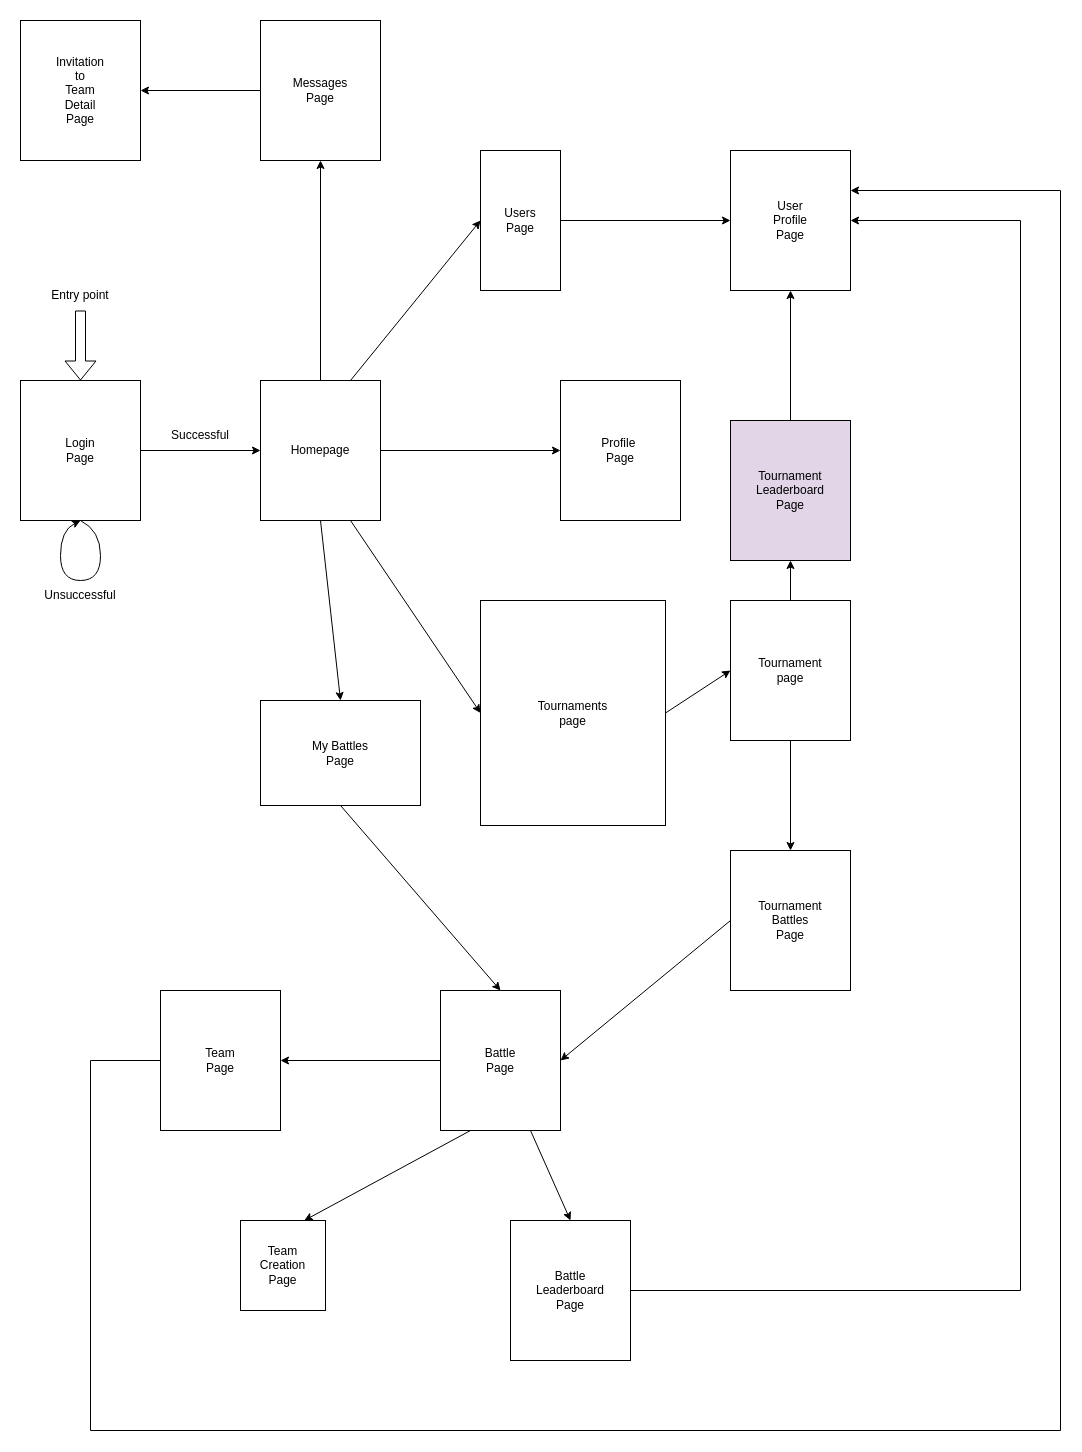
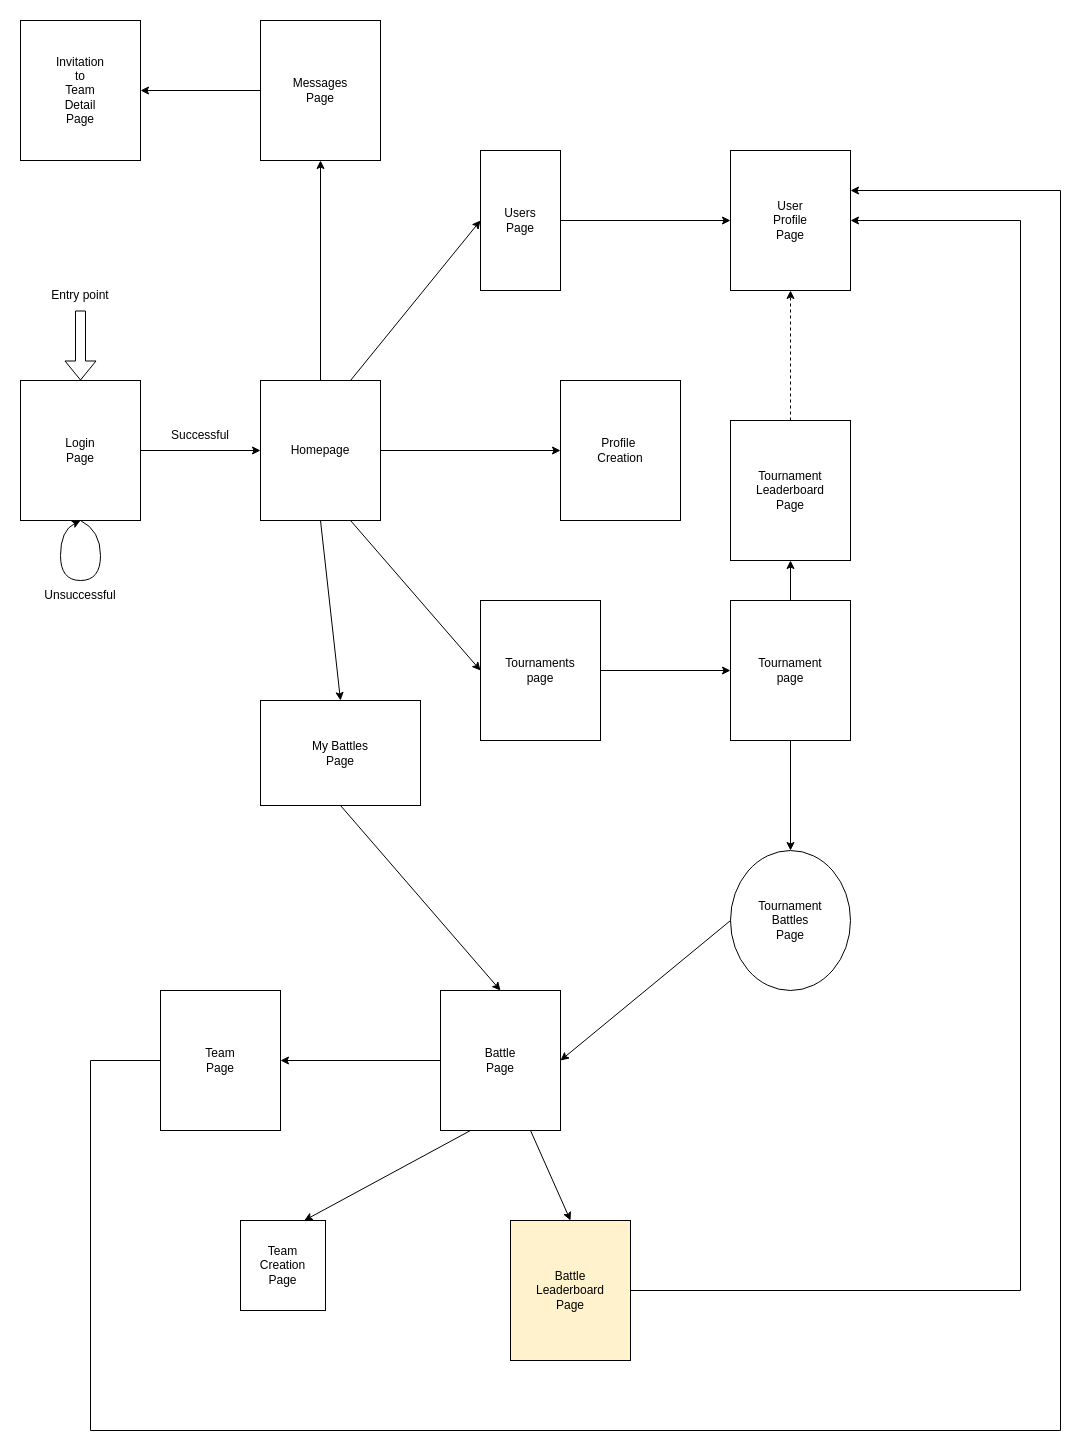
  <mxCell id="0" />
  <mxCell id="1" parent="0" />
  <mxCell id="2" value="&lt;div&gt;Login&lt;/div&gt;&lt;div&gt;Page&lt;br&gt;&lt;/div&gt;" style="rounded=0;whiteSpace=wrap;html=1;" vertex="1" parent="1"><mxGeometry x="20" y="380" width="120" height="140" as="geometry" /></mxCell>
  <mxCell id="3" value="Homepage" style="rounded=0;whiteSpace=wrap;html=1;" vertex="1" parent="1"><mxGeometry x="260" y="380" width="120" height="140" as="geometry" /></mxCell>
- <mxCell id="4" value="&lt;div&gt;Tournaments&lt;/div&gt;&lt;div&gt;page&lt;br&gt;&lt;/div&gt;" style="rounded=0;whiteSpace=wrap;html=1;" vertex="1" parent="1"><mxGeometry x="480" y="600" width="185" height="225" as="geometry" /></mxCell>
- <mxCell id="5" value="&lt;div&gt;Profile&amp;nbsp;&lt;/div&gt;&lt;div&gt;Page&lt;/div&gt;" style="rounded=0;whiteSpace=wrap;html=1;" vertex="1" parent="1"><mxGeometry x="560" y="380" width="120" height="140" as="geometry" /></mxCell>
+ <mxCell id="4" value="&lt;div&gt;Tournaments&lt;/div&gt;&lt;div&gt;page&lt;br&gt;&lt;/div&gt;" style="rounded=0;whiteSpace=wrap;html=1;" vertex="1" parent="1"><mxGeometry x="480" y="600" width="120" height="140" as="geometry" /></mxCell>
+ <mxCell id="5" value="&lt;div&gt;Profile&amp;nbsp;&lt;/div&gt;&lt;div&gt;Creation&lt;/div&gt;" style="rounded=0;whiteSpace=wrap;html=1;" vertex="1" parent="1"><mxGeometry x="560" y="380" width="120" height="140" as="geometry" /></mxCell>
  <mxCell id="6" value="&lt;div&gt;Users&lt;/div&gt;&lt;div&gt;Page&lt;br&gt;&lt;/div&gt;" style="rounded=0;whiteSpace=wrap;html=1;" vertex="1" parent="1"><mxGeometry x="480" y="150" width="80" height="140" as="geometry" /></mxCell>
  <mxCell id="7" value="&lt;div&gt;My Battles&lt;/div&gt;&lt;div&gt;Page&lt;br&gt;&lt;/div&gt;" style="rounded=0;whiteSpace=wrap;html=1;" vertex="1" parent="1"><mxGeometry x="260" y="700" width="160" height="105" as="geometry" /></mxCell>
  <mxCell id="8" value="Messages&lt;br&gt;Page" style="rounded=0;whiteSpace=wrap;html=1;" vertex="1" parent="1"><mxGeometry x="260" y="20" width="120" height="140" as="geometry" /></mxCell>
  <mxCell id="9" value="" style="endArrow=classic;html=1;rounded=0;exitX=1;exitY=0.5;exitDx=0;exitDy=0;entryX=0;entryY=0.5;entryDx=0;entryDy=0;" edge="1" parent="1" source="2" target="3"><mxGeometry width="50" height="50" relative="1" as="geometry"><mxPoint x="420" y="380" as="sourcePoint" /><mxPoint x="470" y="330" as="targetPoint" /></mxGeometry></mxCell>
  <mxCell id="10" value="" style="endArrow=classic;html=1;rounded=0;entryX=0.5;entryY=1;entryDx=0;entryDy=0;exitX=0.5;exitY=0;exitDx=0;exitDy=0;" edge="1" parent="1" source="3" target="8"><mxGeometry width="50" height="50" relative="1" as="geometry"><mxPoint x="280" y="250" as="sourcePoint" /><mxPoint x="330" y="200" as="targetPoint" /></mxGeometry></mxCell>
  <mxCell id="11" value="" style="endArrow=classic;html=1;rounded=0;entryX=0.5;entryY=0;entryDx=0;entryDy=0;exitX=0.5;exitY=1;exitDx=0;exitDy=0;" edge="1" parent="1" source="3" target="7"><mxGeometry width="50" height="50" relative="1" as="geometry"><mxPoint x="330" y="390" as="sourcePoint" /><mxPoint x="330" y="170" as="targetPoint" /></mxGeometry></mxCell>
  <mxCell id="12" value="" style="endArrow=classic;html=1;rounded=0;entryX=0;entryY=0.5;entryDx=0;entryDy=0;exitX=0.75;exitY=1;exitDx=0;exitDy=0;" edge="1" parent="1" source="3" target="4"><mxGeometry width="50" height="50" relative="1" as="geometry"><mxPoint x="500" y="770" as="sourcePoint" /><mxPoint x="410" y="270" as="targetPoint" /></mxGeometry></mxCell>
  <mxCell id="13" value="" style="endArrow=classic;html=1;rounded=0;entryX=0;entryY=0.5;entryDx=0;entryDy=0;exitX=1;exitY=0.5;exitDx=0;exitDy=0;" edge="1" parent="1" source="3" target="5"><mxGeometry width="50" height="50" relative="1" as="geometry"><mxPoint x="350" y="410" as="sourcePoint" /><mxPoint x="350" y="190" as="targetPoint" /></mxGeometry></mxCell>
  <mxCell id="14" value="" style="endArrow=classic;html=1;rounded=0;entryX=0;entryY=0.5;entryDx=0;entryDy=0;exitX=0.75;exitY=0;exitDx=0;exitDy=0;" edge="1" parent="1" source="3" target="6"><mxGeometry width="50" height="50" relative="1" as="geometry"><mxPoint x="360" y="420" as="sourcePoint" /><mxPoint x="360" y="200" as="targetPoint" /></mxGeometry></mxCell>
  <mxCell id="15" value="Successful" style="text;html=1;strokeColor=none;fillColor=none;align=center;verticalAlign=middle;whiteSpace=wrap;rounded=0;" vertex="1" parent="1"><mxGeometry x="170" y="420" width="60" height="30" as="geometry" /></mxCell>
  <mxCell id="16" value="" style="curved=1;endArrow=classic;html=1;rounded=0;exitX=0.5;exitY=1;exitDx=0;exitDy=0;" edge="1" parent="1" source="2"><mxGeometry width="50" height="50" relative="1" as="geometry"><mxPoint x="420" y="380" as="sourcePoint" /><mxPoint x="80" y="520" as="targetPoint" /><Array as="points"><mxPoint x="100" y="530" /><mxPoint x="100" y="580" /><mxPoint x="60" y="580" /><mxPoint x="60" y="530" /></Array></mxGeometry></mxCell>
  <mxCell id="17" value="Unsuccessful" style="text;html=1;strokeColor=none;fillColor=none;align=center;verticalAlign=middle;whiteSpace=wrap;rounded=0;" vertex="1" parent="1"><mxGeometry x="50" y="580" width="60" height="30" as="geometry" /></mxCell>
  <mxCell id="18" value="&lt;div&gt;Invitation&lt;/div&gt;&lt;div&gt;to&lt;/div&gt;&lt;div&gt;Team&lt;/div&gt;&lt;div&gt;Detail&lt;br&gt;Page&lt;br&gt;&lt;/div&gt;" style="rounded=0;whiteSpace=wrap;html=1;" vertex="1" parent="1"><mxGeometry x="20" y="20" width="120" height="140" as="geometry" /></mxCell>
  <mxCell id="19" value="" style="endArrow=classic;html=1;rounded=0;exitX=0;exitY=0.5;exitDx=0;exitDy=0;entryX=1;entryY=0.5;entryDx=0;entryDy=0;" edge="1" parent="1" source="8" target="18"><mxGeometry width="50" height="50" relative="1" as="geometry"><mxPoint x="420" y="290" as="sourcePoint" /><mxPoint x="470" as="targetPoint" y="240" /></mxGeometry></mxCell>
  <mxCell id="20" value="&lt;div&gt;Tournament&lt;/div&gt;&lt;div&gt;page&lt;br&gt;&lt;/div&gt;" style="rounded=0;whiteSpace=wrap;html=1;" vertex="1" parent="1"><mxGeometry x="730" y="600" width="120" height="140" as="geometry" /></mxCell>
- <mxCell id="21" value="&lt;div&gt;Tournament&lt;/div&gt;&lt;div&gt;Battles&lt;/div&gt;&lt;div&gt;Page&lt;br&gt;&lt;/div&gt;" style="rounded=0;whiteSpace=wrap;html=1;" vertex="1" parent="1"><mxGeometry x="730" y="850" width="120" height="140" as="geometry" /></mxCell>
- <mxCell id="22" value="&lt;div&gt;Tournament&lt;/div&gt;&lt;div&gt;Leaderboard&lt;/div&gt;&lt;div&gt;Page&lt;br&gt;&lt;/div&gt;" style="rounded=0;whiteSpace=wrap;html=1;fillColor=#e1d5e7;" vertex="1" parent="1"><mxGeometry x="730" y="420" width="120" height="140" as="geometry" /></mxCell>
+ <mxCell id="21" value="&lt;div&gt;Tournament&lt;/div&gt;&lt;div&gt;Battles&lt;/div&gt;&lt;div&gt;Page&lt;br&gt;&lt;/div&gt;" style="ellipse;whiteSpace=wrap;html=1;" vertex="1" parent="1"><mxGeometry x="730" y="850" width="120" height="140" as="geometry" /></mxCell>
+ <mxCell id="22" value="&lt;div&gt;Tournament&lt;/div&gt;&lt;div&gt;Leaderboard&lt;/div&gt;&lt;div&gt;Page&lt;br&gt;&lt;/div&gt;" style="rounded=0;whiteSpace=wrap;html=1;" vertex="1" parent="1"><mxGeometry x="730" y="420" width="120" height="140" as="geometry" /></mxCell>
  <mxCell id="23" value="&lt;div&gt;Battle&lt;/div&gt;&lt;div&gt;Page&lt;br&gt;&lt;/div&gt;" style="rounded=0;whiteSpace=wrap;html=1;" vertex="1" parent="1"><mxGeometry x="440" y="990" width="120" height="140" as="geometry" /></mxCell>
  <mxCell id="24" value="&lt;div&gt;Team&lt;/div&gt;&lt;div&gt;Page&lt;br&gt;&lt;/div&gt;" style="rounded=0;whiteSpace=wrap;html=1;" vertex="1" parent="1"><mxGeometry x="160" y="990" width="120" height="140" as="geometry" /></mxCell>
  <mxCell id="25" value="&lt;div&gt;Team&lt;/div&gt;&lt;div&gt;Creation&lt;/div&gt;&lt;div&gt;Page&lt;br&gt;&lt;/div&gt;" style="rounded=0;whiteSpace=wrap;html=1;" vertex="1" parent="1"><mxGeometry x="240" y="1220" width="85" height="90" as="geometry" /></mxCell>
- <mxCell id="26" value="Battle&lt;br&gt;&lt;div&gt;Leaderboard&lt;/div&gt;&lt;div&gt;Page&lt;br&gt;&lt;/div&gt;" style="rounded=0;whiteSpace=wrap;html=1;" vertex="1" parent="1"><mxGeometry x="510" y="1220" width="120" height="140" as="geometry" /></mxCell>
+ <mxCell id="26" value="Battle&lt;br&gt;&lt;div&gt;Leaderboard&lt;/div&gt;&lt;div&gt;Page&lt;br&gt;&lt;/div&gt;" style="rounded=0;whiteSpace=wrap;html=1;fillColor=#fff2cc;" vertex="1" parent="1"><mxGeometry x="510" y="1220" width="120" height="140" as="geometry" /></mxCell>
  <mxCell id="27" value="" style="endArrow=classic;html=1;rounded=0;entryX=0;entryY=0.5;entryDx=0;entryDy=0;exitX=1;exitY=0.5;exitDx=0;exitDy=0;" edge="1" parent="1" source="4" target="20"><mxGeometry width="50" height="50" relative="1" as="geometry"><mxPoint x="740" y="1080" as="sourcePoint" /><mxPoint x="710" y="1030" as="targetPoint" /></mxGeometry></mxCell>
  <mxCell id="28" value="" style="endArrow=classic;html=1;rounded=0;entryX=0.5;entryY=1;entryDx=0;entryDy=0;exitX=0.5;exitY=0;exitDx=0;exitDy=0;" edge="1" parent="1" source="20" target="22"><mxGeometry width="50" height="50" relative="1" as="geometry"><mxPoint x="740" y="810" as="sourcePoint" /><mxPoint x="790" y="760" as="targetPoint" /></mxGeometry></mxCell>
  <mxCell id="29" value="" style="endArrow=classic;html=1;rounded=0;entryX=0.5;entryY=0;entryDx=0;entryDy=0;exitX=0.5;exitY=1;exitDx=0;exitDy=0;" edge="1" parent="1" source="20" target="21"><mxGeometry width="50" height="50" relative="1" as="geometry"><mxPoint x="580" y="900" as="sourcePoint" /><mxPoint x="630" y="850" as="targetPoint" /></mxGeometry></mxCell>
  <mxCell id="30" value="" style="endArrow=classic;html=1;rounded=0;exitX=0;exitY=0.5;exitDx=0;exitDy=0;entryX=1;entryY=0.5;entryDx=0;entryDy=0;" edge="1" parent="1" source="21" target="23"><mxGeometry width="50" height="50" relative="1" as="geometry"><mxPoint x="740" y="1040" as="sourcePoint" /><mxPoint x="790" y="990" as="targetPoint" /></mxGeometry></mxCell>
  <mxCell id="31" value="" style="endArrow=classic;html=1;rounded=0;exitX=0.5;exitY=1;exitDx=0;exitDy=0;entryX=0.5;entryY=0;entryDx=0;entryDy=0;" edge="1" parent="1" source="7" target="23"><mxGeometry width="50" height="50" relative="1" as="geometry"><mxPoint x="740" y="1040" as="sourcePoint" /><mxPoint x="790" y="990" as="targetPoint" /></mxGeometry></mxCell>
  <mxCell id="32" value="" style="endArrow=classic;html=1;rounded=0;entryX=1;entryY=0.5;entryDx=0;entryDy=0;exitX=0;exitY=0.5;exitDx=0;exitDy=0;" edge="1" parent="1" source="23" target="24"><mxGeometry width="50" height="50" relative="1" as="geometry"><mxPoint x="740" y="1040" as="sourcePoint" /><mxPoint x="790" y="990" as="targetPoint" /></mxGeometry></mxCell>
  <mxCell id="33" value="" style="endArrow=classic;html=1;rounded=0;entryX=0.75;entryY=0;entryDx=0;entryDy=0;exitX=0.25;exitY=1;exitDx=0;exitDy=0;" edge="1" parent="1" source="23" target="25"><mxGeometry width="50" height="50" relative="1" as="geometry"><mxPoint x="450" y="1070" as="sourcePoint" /><mxPoint x="290" y="1070" as="targetPoint" /></mxGeometry></mxCell>
  <mxCell id="34" value="" style="endArrow=classic;html=1;rounded=0;entryX=0.5;entryY=0;entryDx=0;entryDy=0;exitX=0.75;exitY=1;exitDx=0;exitDy=0;" edge="1" parent="1" source="23" target="26"><mxGeometry width="50" height="50" relative="1" as="geometry"><mxPoint x="460" y="1080" as="sourcePoint" /><mxPoint x="300" y="1080" as="targetPoint" /></mxGeometry></mxCell>
  <mxCell id="35" value="" style="shape=flexArrow;endArrow=classic;html=1;rounded=0;entryX=0.5;entryY=0;entryDx=0;entryDy=0;" edge="1" parent="1" target="2"><mxGeometry width="50" height="50" relative="1" as="geometry"><mxPoint x="80" y="310" as="sourcePoint" /><mxPoint x="700" y="310" as="targetPoint" /></mxGeometry></mxCell>
  <mxCell id="36" value="Entry point" style="text;html=1;strokeColor=none;fillColor=none;align=center;verticalAlign=middle;whiteSpace=wrap;rounded=0;" vertex="1" parent="1"><mxGeometry x="50" y="280" width="60" height="30" as="geometry" /></mxCell>
  <mxCell id="37" value="&lt;div&gt;User&lt;/div&gt;&lt;div&gt;Profile&lt;/div&gt;&lt;div&gt;Page&lt;br&gt;&lt;/div&gt;" style="rounded=0;whiteSpace=wrap;html=1;" vertex="1" parent="1"><mxGeometry x="730" y="150" width="120" height="140" as="geometry" /></mxCell>
  <mxCell id="38" value="" style="endArrow=classic;html=1;rounded=0;entryX=0;entryY=0.5;entryDx=0;entryDy=0;exitX=1;exitY=0.5;exitDx=0;exitDy=0;" edge="1" parent="1" source="6" target="37"><mxGeometry width="50" height="50" relative="1" as="geometry"><mxPoint x="650" y="320" as="sourcePoint" /><mxPoint x="700" y="270" as="targetPoint" /></mxGeometry></mxCell>
- <mxCell id="39" value="" style="endArrow=classic;html=1;rounded=0;entryX=0.5;entryY=1;entryDx=0;entryDy=0;exitX=0.5;exitY=0;exitDx=0;exitDy=0;" edge="1" parent="1" source="22" target="37"><mxGeometry width="50" height="50" relative="1" as="geometry"><mxPoint x="970" y="540" as="sourcePoint" /><mxPoint x="1020" y="490" as="targetPoint" /></mxGeometry></mxCell>
+ <mxCell id="39" value="" style="endArrow=classic;html=1;rounded=0;entryX=0.5;entryY=1;entryDx=0;entryDy=0;exitX=0.5;exitY=0;exitDx=0;exitDy=0;dashed=1;" edge="1" parent="1" source="22" target="37"><mxGeometry width="50" height="50" relative="1" as="geometry"><mxPoint x="970" y="540" as="sourcePoint" /><mxPoint x="1020" y="490" as="targetPoint" /></mxGeometry></mxCell>
  <mxCell id="40" value="" style="endArrow=classic;html=1;rounded=0;entryX=1;entryY=0.5;entryDx=0;entryDy=0;exitX=1;exitY=0.5;exitDx=0;exitDy=0;" edge="1" parent="1" source="26" target="37"><mxGeometry width="50" height="50" relative="1" as="geometry"><mxPoint x="1020" y="610" as="sourcePoint" /><mxPoint x="810" y="300" as="targetPoint" /><Array as="points"><mxPoint x="1020" y="1290" /><mxPoint x="1020" y="220" /></Array></mxGeometry></mxCell>
  <mxCell id="41" value="" style="endArrow=classic;html=1;rounded=0;exitX=0;exitY=0.5;exitDx=0;exitDy=0;" edge="1" parent="1" source="24"><mxGeometry width="50" height="50" relative="1" as="geometry"><mxPoint x="70" y="1080" as="sourcePoint" /><mxPoint x="850" y="190" as="targetPoint" /><Array as="points"><mxPoint x="90" y="1060" /><mxPoint x="90" y="1430" /><mxPoint x="1060" y="1430" /><mxPoint x="1060" y="190" /></Array></mxGeometry></mxCell>
